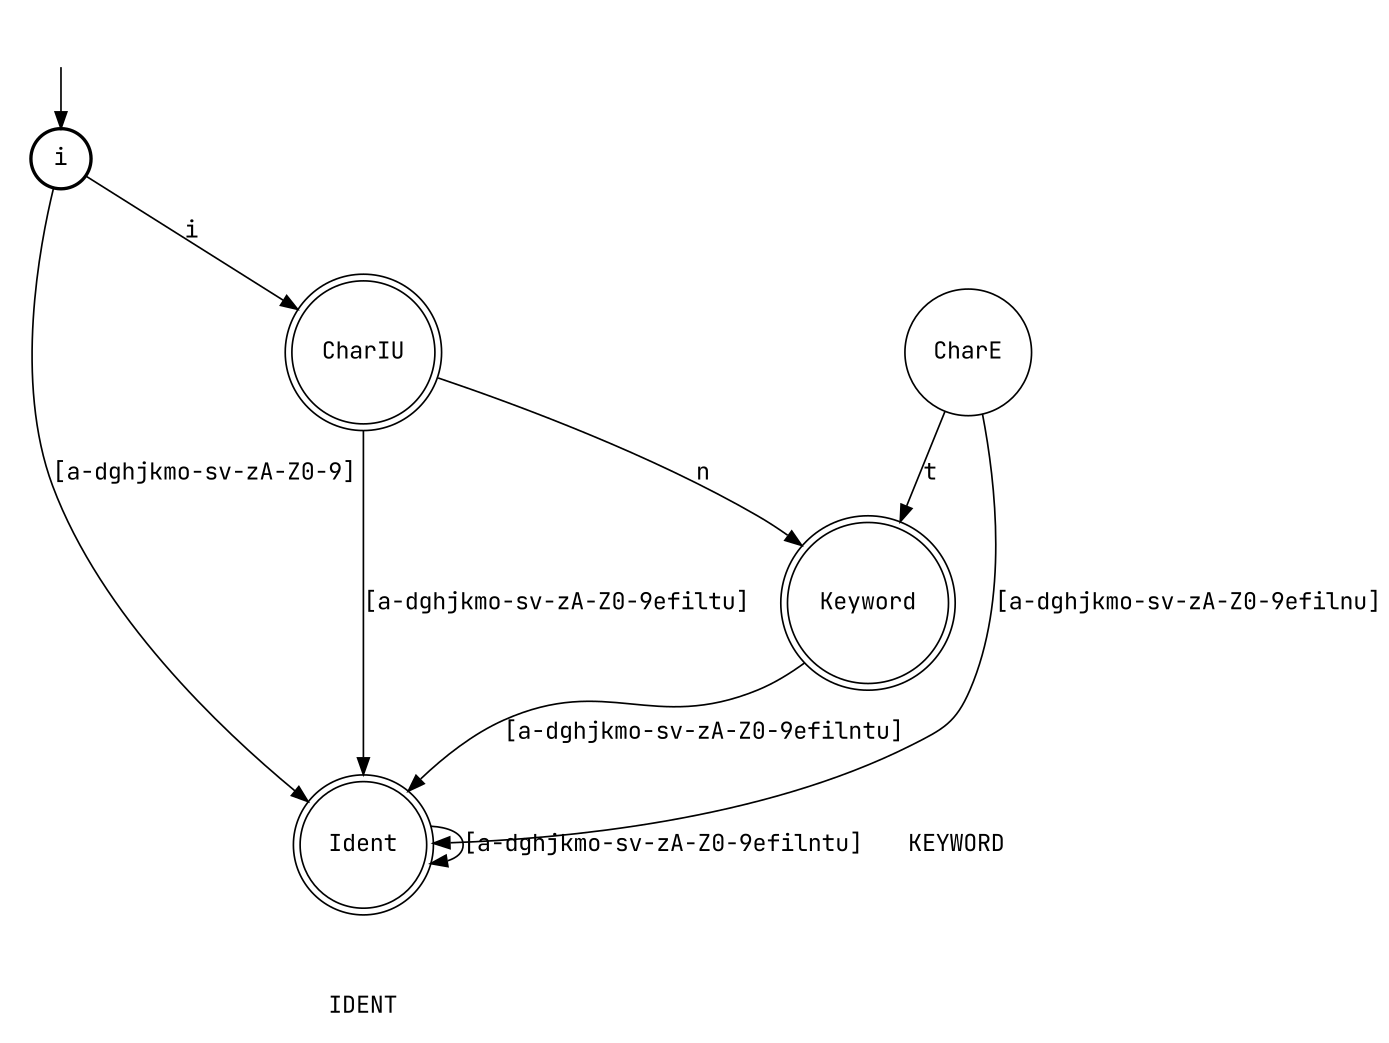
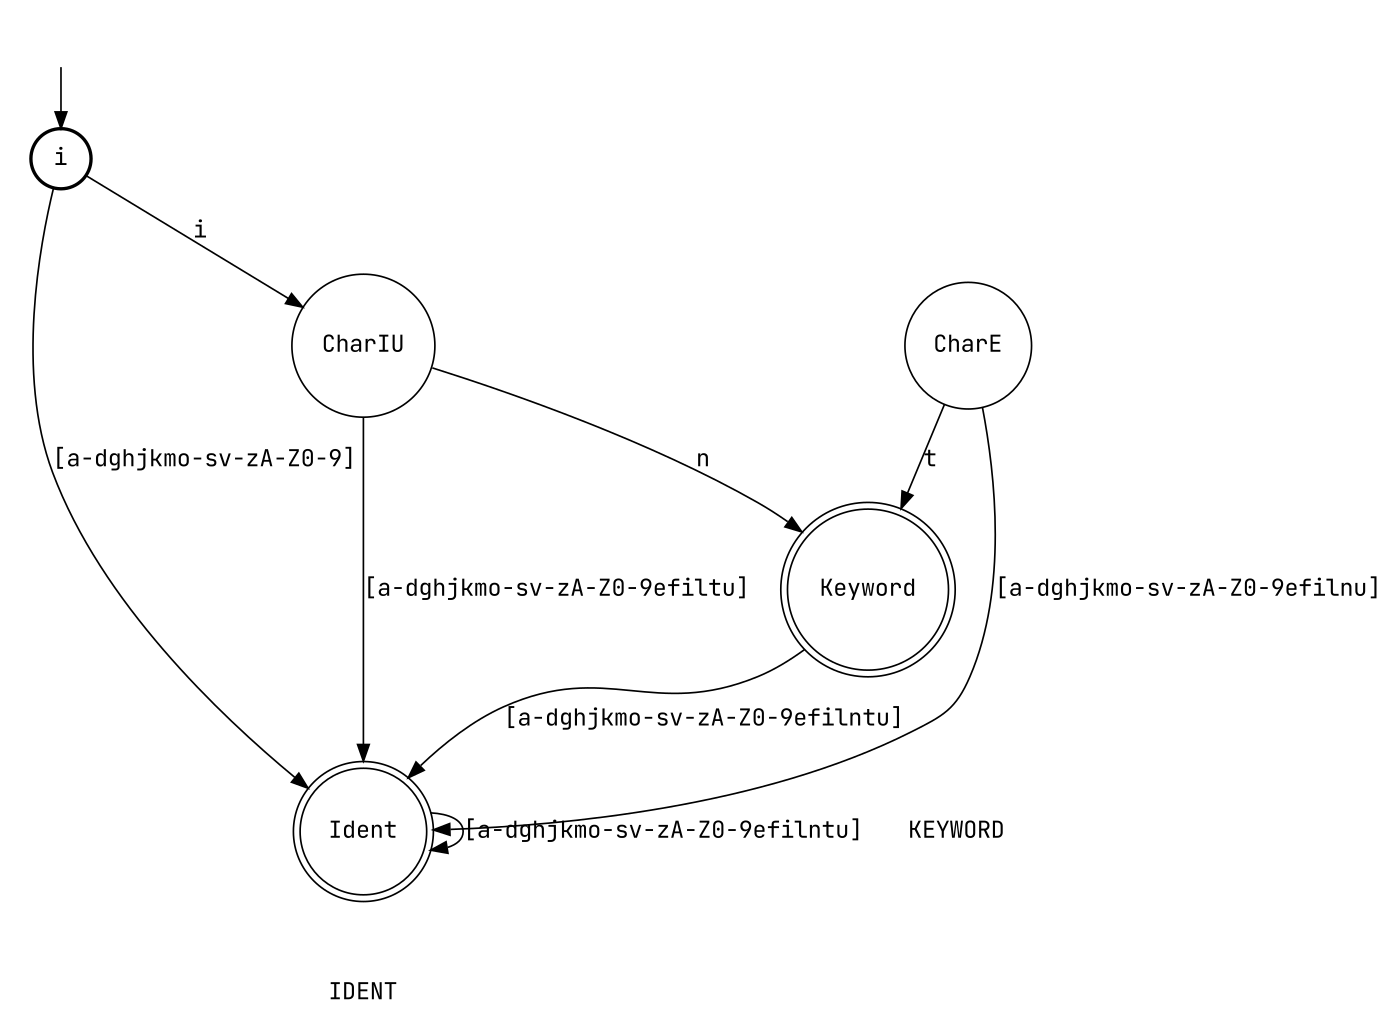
  digraph {
    fontname="JetBrains Mono"
    rankdir=TB
    node [fontname="JetBrains Mono" shape=circle]
    edge [fontname="JetBrains Mono"]
    zero [style=invis shape=""]
    n2 [label=<i> style=bold]
    Ident [shape=doublecircle]
-   CharIU [shape=doublecircle]
+   CharIU
    IDENT [shape=plaintext]
    Keyword [shape=doublecircle]
    KEYWORD [shape=plaintext]
    CharE
    zero -> n2
    n2 -> Ident [label="[a-dghjkmo-sv-zA-Z0-9]"]
    n2 -> CharIU [label=<i>]
    Ident -> Ident [label="[a-dghjkmo-sv-zA-Z0-9efilntu]"]
    Ident -> IDENT [style=invis]
    CharIU -> Ident [label="[a-dghjkmo-sv-zA-Z0-9efiltu]"]
    CharIU -> Keyword [label=n]
    Keyword -> Ident [label="[a-dghjkmo-sv-zA-Z0-9efilntu]"]
    Keyword -> KEYWORD [style=invis]
    CharE -> Ident [label="[a-dghjkmo-sv-zA-Z0-9efilnu]"]
    CharE -> Keyword [label=t]
  }
